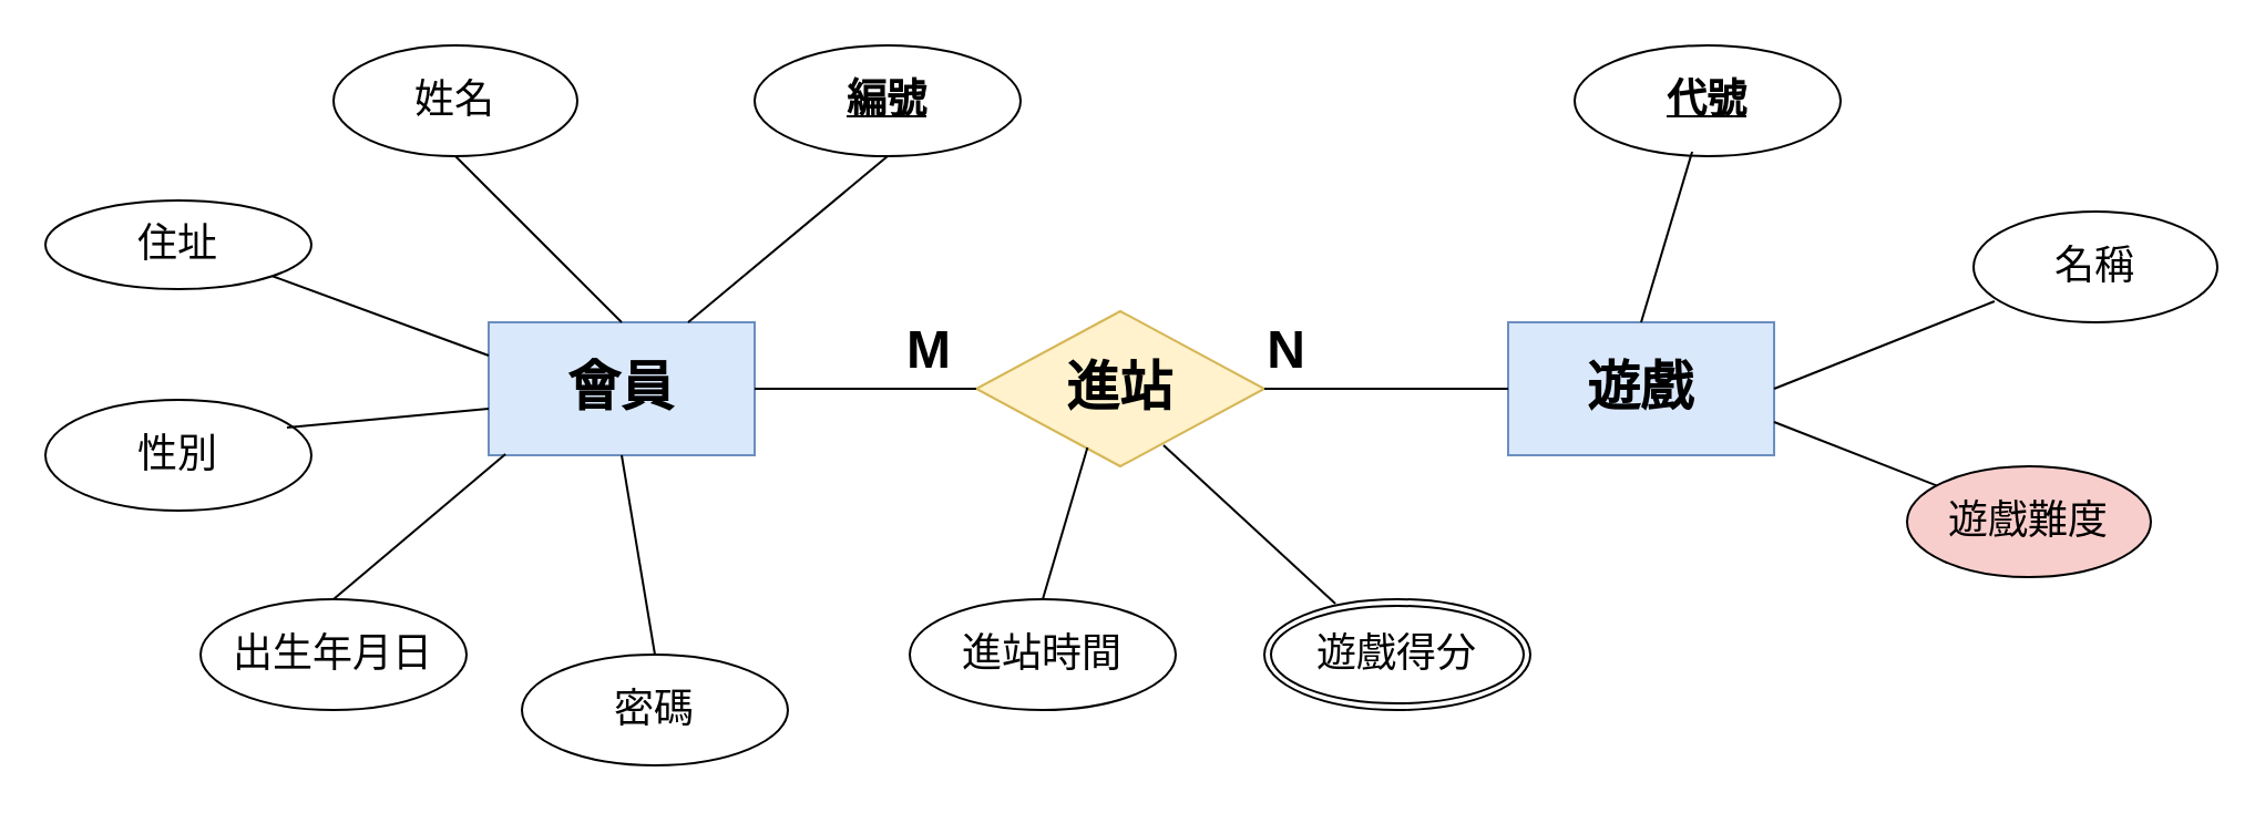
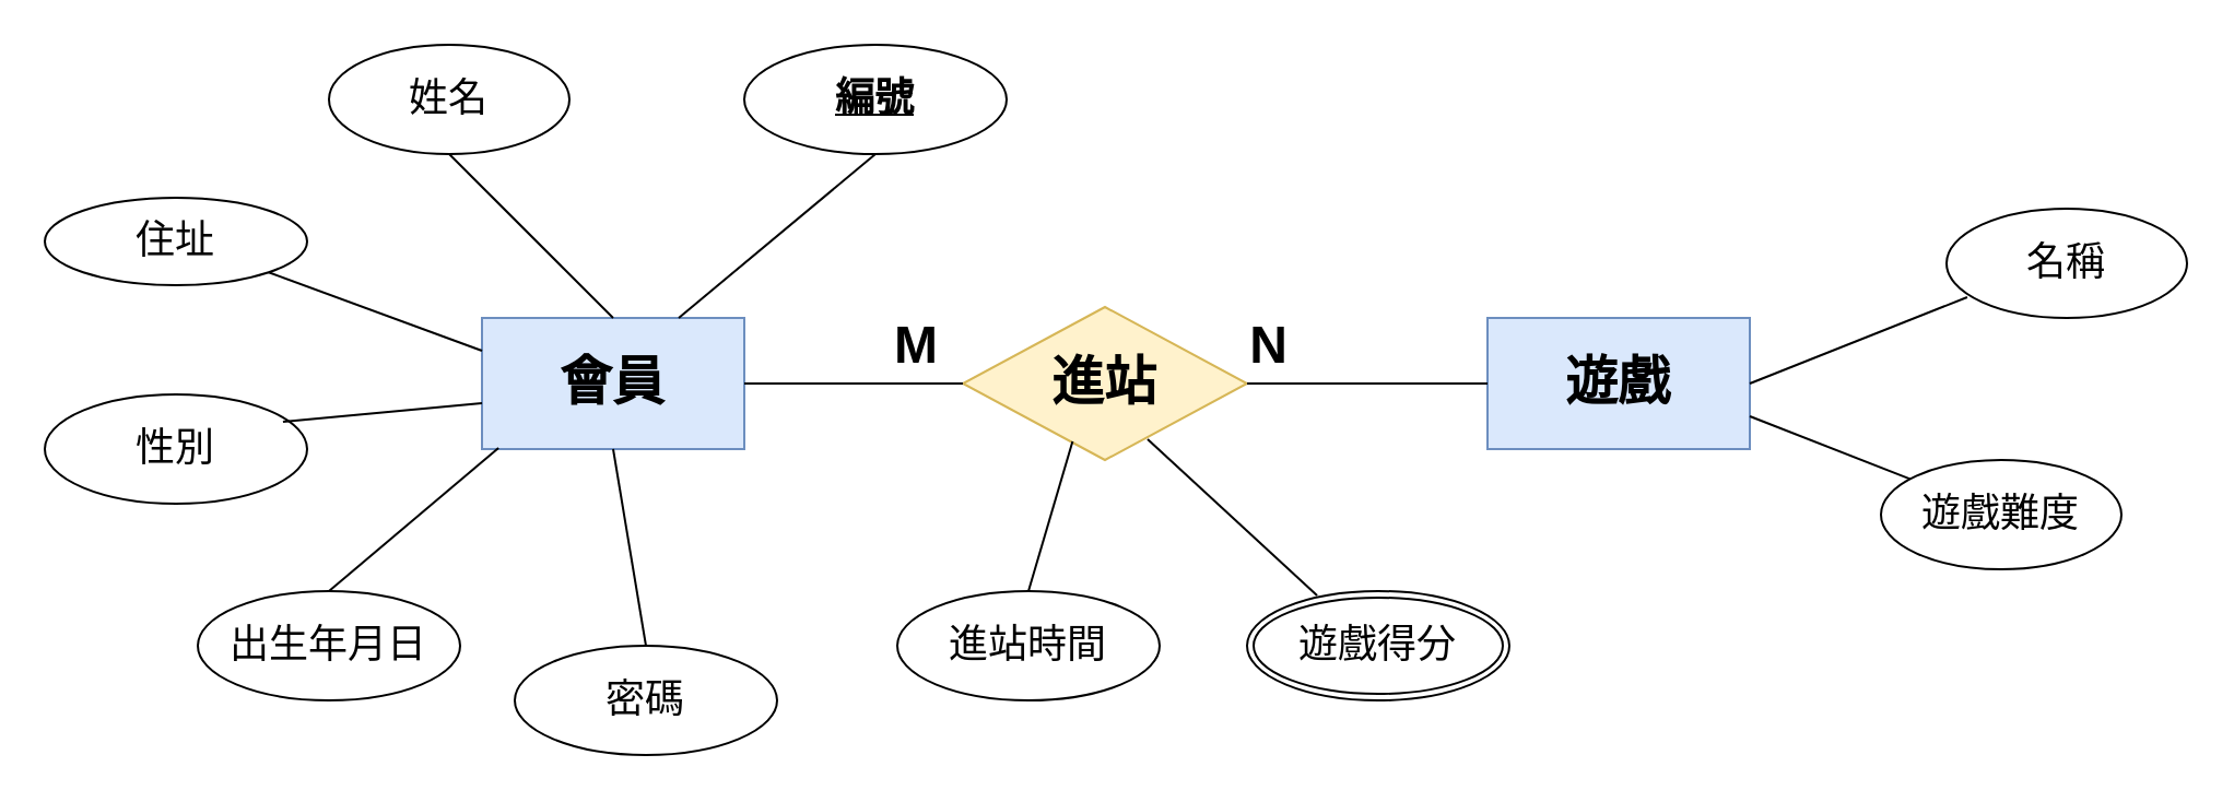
  <mxCell id="0" />
  <mxCell id="1" parent="0" />
  <mxCell id="2" value="&lt;h1&gt;會員&lt;/h1&gt;" style="rounded=0;whiteSpace=wrap;html=1;fillColor=#dae8fc;strokeColor=#6c8ebf;" parent="1" vertex="1"><mxGeometry x="220" y="145" width="120" height="60" as="geometry" /></mxCell>
  <mxCell id="3" value="&lt;h1&gt;進站&lt;/h1&gt;" style="rhombus;whiteSpace=wrap;html=1;fillColor=#fff2cc;strokeColor=#d6b656;" parent="1" vertex="1"><mxGeometry x="440" y="140" width="130" height="70" as="geometry" /></mxCell>
  <mxCell id="4" value="&lt;h1&gt;遊戲&lt;/h1&gt;" style="rounded=0;whiteSpace=wrap;html=1;fillColor=#dae8fc;strokeColor=#6c8ebf;" parent="1" vertex="1"><mxGeometry x="680" y="145" width="120" height="60" as="geometry" /></mxCell>
  <mxCell id="5" value="" style="endArrow=none;html=1;rounded=0;entryX=1;entryY=0.5;entryDx=0;entryDy=0;exitX=0;exitY=0.5;exitDx=0;exitDy=0;" parent="1" source="4" target="3" edge="1"><mxGeometry relative="1" as="geometry"><mxPoint x="450" y="370" as="sourcePoint" /><mxPoint x="610" y="370" as="targetPoint" /></mxGeometry></mxCell>
  <mxCell id="6" value="&lt;h1&gt;N&lt;/h1&gt;" style="resizable=0;html=1;whiteSpace=wrap;align=right;verticalAlign=bottom;" parent="5" connectable="0" vertex="1"><mxGeometry x="1" relative="1" as="geometry"><mxPoint x="20" y="15" as="offset" /></mxGeometry></mxCell>
  <mxCell id="7" value="" style="endArrow=none;html=1;rounded=0;exitX=1;exitY=0.5;exitDx=0;exitDy=0;entryX=0;entryY=0.5;entryDx=0;entryDy=0;" parent="1" source="2" target="3" edge="1"><mxGeometry relative="1" as="geometry"><mxPoint x="450" y="370" as="sourcePoint" /><mxPoint x="610" y="370" as="targetPoint" /></mxGeometry></mxCell>
  <mxCell id="8" value="&lt;h1&gt;M&lt;/h1&gt;" style="resizable=0;html=1;whiteSpace=wrap;align=right;verticalAlign=bottom;" parent="7" connectable="0" vertex="1"><mxGeometry x="1" relative="1" as="geometry"><mxPoint x="-10" y="15" as="offset" /></mxGeometry></mxCell>
  <mxCell id="9" value="&lt;h2&gt;&lt;u&gt;編號&lt;/u&gt;&lt;/h2&gt;" style="ellipse;whiteSpace=wrap;html=1;" parent="1" vertex="1"><mxGeometry x="340" y="20" width="120" height="50" as="geometry" /></mxCell>
  <mxCell id="10" value="" style="endArrow=none;html=1;rounded=0;entryX=0.5;entryY=1;entryDx=0;entryDy=0;exitX=0.75;exitY=0;exitDx=0;exitDy=0;" parent="1" source="2" target="9" edge="1"><mxGeometry relative="1" as="geometry"><mxPoint x="300" y="140" as="sourcePoint" /><mxPoint x="760" y="370" as="targetPoint" /></mxGeometry></mxCell>
  <mxCell id="11" value="&lt;h2&gt;&lt;span style=&quot;font-weight: normal;&quot;&gt;姓名&lt;/span&gt;&lt;/h2&gt;" style="ellipse;whiteSpace=wrap;html=1;align=center;" parent="1" vertex="1"><mxGeometry x="150" y="20" width="110" height="50" as="geometry" /></mxCell>
  <mxCell id="12" value="&lt;h2&gt;&lt;span style=&quot;font-weight: normal;&quot;&gt;住址&lt;/span&gt;&lt;/h2&gt;" style="ellipse;whiteSpace=wrap;html=1;align=center;" parent="1" vertex="1"><mxGeometry x="20" y="90" width="120" height="40" as="geometry" /></mxCell>
  <mxCell id="13" value="&lt;h2&gt;&lt;span style=&quot;font-weight: normal;&quot;&gt;性別&lt;/span&gt;&lt;/h2&gt;" style="ellipse;whiteSpace=wrap;html=1;align=center;" parent="1" vertex="1"><mxGeometry x="20" y="180" width="120" height="50" as="geometry" /></mxCell>
  <mxCell id="14" value="&lt;h2&gt;&lt;span style=&quot;font-weight: normal;&quot;&gt;出生年月日&lt;/span&gt;&lt;/h2&gt;" style="ellipse;whiteSpace=wrap;html=1;align=center;" parent="1" vertex="1"><mxGeometry x="90" y="270" width="120" height="50" as="geometry" /></mxCell>
  <mxCell id="15" value="&lt;h2&gt;&lt;span style=&quot;font-weight: normal;&quot;&gt;密碼&lt;/span&gt;&lt;/h2&gt;" style="ellipse;whiteSpace=wrap;html=1;align=center;" parent="1" vertex="1"><mxGeometry x="235" y="295" width="120" height="50" as="geometry" /></mxCell>
  <mxCell id="16" value="" style="endArrow=none;html=1;rounded=0;entryX=0.5;entryY=0;entryDx=0;entryDy=0;exitX=0.5;exitY=1;exitDx=0;exitDy=0;" parent="1" source="2" target="15" edge="1"><mxGeometry relative="1" as="geometry"><mxPoint x="300" y="210" as="sourcePoint" /><mxPoint x="610" y="360" as="targetPoint" /></mxGeometry></mxCell>
  <mxCell id="17" value="" style="endArrow=none;html=1;rounded=0;exitX=0.5;exitY=1;exitDx=0;exitDy=0;entryX=0.5;entryY=0;entryDx=0;entryDy=0;" parent="1" source="11" target="2" edge="1"><mxGeometry relative="1" as="geometry"><mxPoint x="450" y="360" as="sourcePoint" /><mxPoint x="610" y="360" as="targetPoint" /></mxGeometry></mxCell>
  <mxCell id="18" value="" style="endArrow=none;html=1;rounded=0;exitX=1;exitY=1;exitDx=0;exitDy=0;entryX=0;entryY=0.25;entryDx=0;entryDy=0;" parent="1" source="12" target="2" edge="1"><mxGeometry relative="1" as="geometry"><mxPoint x="450" y="360" as="sourcePoint" /><mxPoint x="610" y="360" as="targetPoint" /></mxGeometry></mxCell>
  <mxCell id="19" value="" style="endArrow=none;html=1;rounded=0;exitX=0.908;exitY=0.25;exitDx=0;exitDy=0;exitPerimeter=0;entryX=0;entryY=0.65;entryDx=0;entryDy=0;entryPerimeter=0;" parent="1" source="13" target="2" edge="1"><mxGeometry relative="1" as="geometry"><mxPoint x="450" y="360" as="sourcePoint" /><mxPoint x="610" y="360" as="targetPoint" /></mxGeometry></mxCell>
  <mxCell id="20" value="" style="endArrow=none;html=1;rounded=0;exitX=0.5;exitY=0;exitDx=0;exitDy=0;entryX=0.063;entryY=0.992;entryDx=0;entryDy=0;entryPerimeter=0;" parent="1" source="14" target="2" edge="1"><mxGeometry relative="1" as="geometry"><mxPoint x="450" y="360" as="sourcePoint" /><mxPoint x="610" y="360" as="targetPoint" /></mxGeometry></mxCell>
- <mxCell id="21" value="&lt;h2&gt;&lt;u&gt;代號&lt;/u&gt;&lt;/h2&gt;" style="ellipse;whiteSpace=wrap;html=1;" parent="1" vertex="1"><mxGeometry x="710" y="20" width="120" height="50" as="geometry" /></mxCell>
  <mxCell id="22" value="&lt;h2&gt;&lt;span style=&quot;font-weight: normal;&quot;&gt;名稱&lt;/span&gt;&lt;/h2&gt;" style="ellipse;whiteSpace=wrap;html=1;align=center;" parent="1" vertex="1"><mxGeometry x="890" y="95" width="110" height="50" as="geometry" /></mxCell>
- <mxCell id="23" value="&lt;h2&gt;&lt;span style=&quot;font-weight: normal;&quot;&gt;遊戲難度&lt;/span&gt;&lt;/h2&gt;" style="ellipse;whiteSpace=wrap;html=1;align=center;fillColor=#f8cecc;" parent="1" vertex="1"><mxGeometry x="860" y="210" width="110" height="50" as="geometry" /></mxCell>
- <mxCell id="24" value="" style="endArrow=none;html=1;rounded=0;entryX=0.442;entryY=0.96;entryDx=0;entryDy=0;entryPerimeter=0;exitX=0.5;exitY=0;exitDx=0;exitDy=0;" parent="1" source="4" target="21" edge="1"><mxGeometry relative="1" as="geometry"><mxPoint x="450" y="360" as="sourcePoint" /><mxPoint x="610" y="360" as="targetPoint" /></mxGeometry></mxCell>
+ <mxCell id="23" value="&lt;h2&gt;&lt;span style=&quot;font-weight: normal;&quot;&gt;遊戲難度&lt;/span&gt;&lt;/h2&gt;" style="ellipse;whiteSpace=wrap;html=1;align=center;" parent="1" vertex="1"><mxGeometry x="860" y="210" width="110" height="50" as="geometry" /></mxCell>
  <mxCell id="25" value="" style="endArrow=none;html=1;rounded=0;exitX=1;exitY=0.5;exitDx=0;exitDy=0;entryX=0.086;entryY=0.81;entryDx=0;entryDy=0;entryPerimeter=0;" parent="1" source="4" target="22" edge="1"><mxGeometry relative="1" as="geometry"><mxPoint x="820" y="170" as="sourcePoint" /><mxPoint x="980" y="170" as="targetPoint" /></mxGeometry></mxCell>
  <mxCell id="26" value="" style="endArrow=none;html=1;rounded=0;exitX=1;exitY=0.75;exitDx=0;exitDy=0;" parent="1" source="4" target="23" edge="1"><mxGeometry relative="1" as="geometry"><mxPoint x="760" y="210" as="sourcePoint" /><mxPoint x="920" y="210" as="targetPoint" /></mxGeometry></mxCell>
  <mxCell id="27" value="&lt;h2&gt;&lt;span style=&quot;font-weight: normal;&quot;&gt;進站時間&lt;/span&gt;&lt;/h2&gt;" style="ellipse;whiteSpace=wrap;html=1;align=center;" parent="1" vertex="1"><mxGeometry x="410" y="270" width="120" height="50" as="geometry" /></mxCell>
  <mxCell id="28" value="&lt;h2&gt;&lt;span style=&quot;font-weight: normal;&quot;&gt;遊戲得分&lt;/span&gt;&lt;/h2&gt;" style="ellipse;shape=doubleEllipse;margin=3;whiteSpace=wrap;html=1;align=center;" parent="1" vertex="1"><mxGeometry x="570" y="270" width="120" height="50" as="geometry" /></mxCell>
  <mxCell id="29" value="" style="endArrow=none;html=1;rounded=0;exitX=0.386;exitY=0.879;exitDx=0;exitDy=0;exitPerimeter=0;entryX=0.5;entryY=0;entryDx=0;entryDy=0;" parent="1" source="3" target="27" edge="1"><mxGeometry relative="1" as="geometry"><mxPoint x="450" y="360" as="sourcePoint" /><mxPoint x="610" y="360" as="targetPoint" /></mxGeometry></mxCell>
  <mxCell id="30" value="" style="endArrow=none;html=1;rounded=0;exitX=0.65;exitY=0.864;exitDx=0;exitDy=0;exitPerimeter=0;entryX=0.267;entryY=0.04;entryDx=0;entryDy=0;entryPerimeter=0;" parent="1" source="3" target="28" edge="1"><mxGeometry relative="1" as="geometry"><mxPoint x="540" y="220" as="sourcePoint" /><mxPoint x="588" y="300" as="targetPoint" /></mxGeometry></mxCell>
